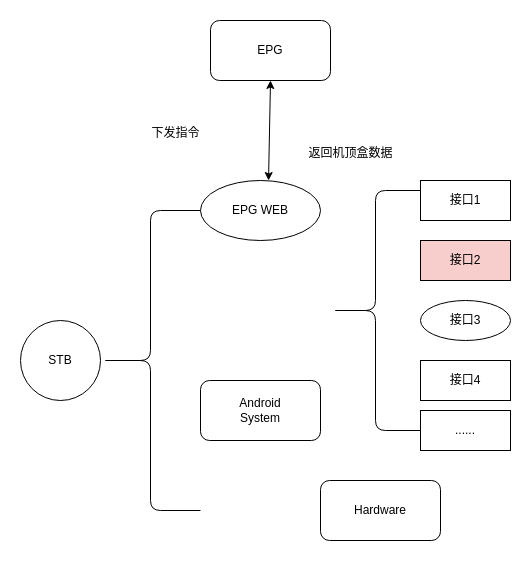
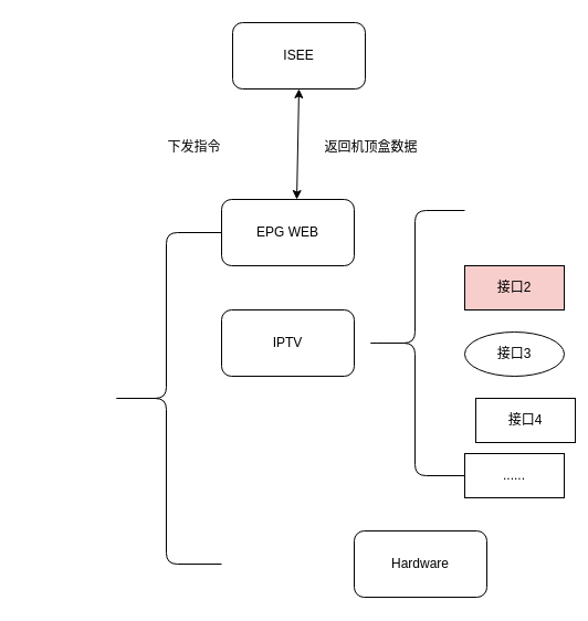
  <mxCell id="0" />
  <mxCell id="1" parent="0" />
- <mxCell id="2" value="STB" style="ellipse;whiteSpace=wrap;html=1;aspect=fixed;" vertex="1" parent="1"><mxGeometry x="20" y="320" width="80" height="80" as="geometry" /></mxCell>
- <mxCell id="3" value="EPG WEB" style="ellipse;whiteSpace=wrap;html=1;" vertex="1" parent="1"><mxGeometry x="200" y="180" width="120" height="60" as="geometry" /></mxCell>
- <mxCell id="5" value="Android&lt;br&gt;System" style="rounded=1;whiteSpace=wrap;html=1;" vertex="1" parent="1"><mxGeometry x="200" y="380" width="120" height="60" as="geometry" /></mxCell>
+ <mxCell id="3" value="EPG WEB" style="rounded=1;whiteSpace=wrap;html=1;" vertex="1" parent="1"><mxGeometry x="200" y="180" width="120" height="60" as="geometry" /></mxCell>
+ <mxCell id="4" value="IPTV" style="rounded=1;whiteSpace=wrap;html=1;" vertex="1" parent="1"><mxGeometry x="200" y="280" width="120" height="60" as="geometry" /></mxCell>
  <mxCell id="6" value="Hardware" style="rounded=1;whiteSpace=wrap;html=1;" vertex="1" parent="1"><mxGeometry x="320" y="480" width="120" height="60" as="geometry" /></mxCell>
  <mxCell id="7" value="接口2" style="rounded=0;whiteSpace=wrap;html=1;fillColor=#f8cecc;" vertex="1" parent="1"><mxGeometry x="420" y="240" width="90" height="40" as="geometry" /></mxCell>
- <mxCell id="8" value="接口1" style="rounded=0;whiteSpace=wrap;html=1;" vertex="1" parent="1"><mxGeometry x="420" y="180" width="90" height="40" as="geometry" /></mxCell>
- <mxCell id="9" value="接口4" style="rounded=0;whiteSpace=wrap;html=1;" vertex="1" parent="1"><mxGeometry x="420" y="360" width="90" height="40" as="geometry" /></mxCell>
+ <mxCell id="9" value="接口4" style="rounded=0;whiteSpace=wrap;html=1;" vertex="1" parent="1"><mxGeometry x="430" y="360" width="90" height="40" as="geometry" /></mxCell>
  <mxCell id="10" value="接口3" style="ellipse;whiteSpace=wrap;html=1;" vertex="1" parent="1"><mxGeometry x="420" y="300" width="90" height="40" as="geometry" /></mxCell>
  <mxCell id="11" value="......" style="rounded=0;whiteSpace=wrap;html=1;" vertex="1" parent="1"><mxGeometry x="420" y="410" width="90" height="40" as="geometry" /></mxCell>
  <mxCell id="12" value="" style="shape=curlyBracket;whiteSpace=wrap;html=1;rounded=1;labelPosition=left;verticalLabelPosition=middle;align=right;verticalAlign=middle;" vertex="1" parent="1"><mxGeometry x="330" y="190" width="90" height="240" as="geometry" /></mxCell>
  <mxCell id="13" value="" style="shape=curlyBracket;whiteSpace=wrap;html=1;rounded=1;labelPosition=left;verticalLabelPosition=middle;align=right;verticalAlign=middle;" vertex="1" parent="1"><mxGeometry x="100" y="210" width="100" height="300" as="geometry" /></mxCell>
- <mxCell id="14" value="EPG" style="rounded=1;whiteSpace=wrap;html=1;" vertex="1" parent="1"><mxGeometry x="210" y="20" width="120" height="60" as="geometry" /></mxCell>
- <mxCell id="15" value="返回机顶盒数据" style="text;html=1;align=center;verticalAlign=middle;resizable=0;points=[];autosize=1;strokeColor=none;fillColor=none;" vertex="1" parent="1"><mxGeometry x="295" y="138" width="110" height="30" as="geometry" /></mxCell>
+ <mxCell id="14" value="ISEE" style="rounded=1;whiteSpace=wrap;html=1;" vertex="1" parent="1"><mxGeometry x="210" y="20" width="120" height="60" as="geometry" /></mxCell>
+ <mxCell id="15" value="返回机顶盒数据" style="text;html=1;align=center;verticalAlign=middle;resizable=0;points=[];autosize=1;strokeColor=none;fillColor=none;" vertex="1" parent="1"><mxGeometry x="280" y="118" width="110" height="30" as="geometry" /></mxCell>
  <mxCell id="16" value="" style="endArrow=classic;startArrow=classic;html=1;rounded=0;exitX=0.567;exitY=0;exitDx=0;exitDy=0;exitPerimeter=0;" edge="1" parent="1" source="3"><mxGeometry width="50" height="50" relative="1" as="geometry"><mxPoint x="220" y="130" as="sourcePoint" /><mxPoint x="270" y="80" as="targetPoint" /></mxGeometry></mxCell>
  <mxCell id="17" value="下发指令" style="text;html=1;align=center;verticalAlign=middle;resizable=0;points=[];autosize=1;strokeColor=none;fillColor=none;" vertex="1" parent="1"><mxGeometry x="140" y="118" width="70" height="30" as="geometry" /></mxCell>
